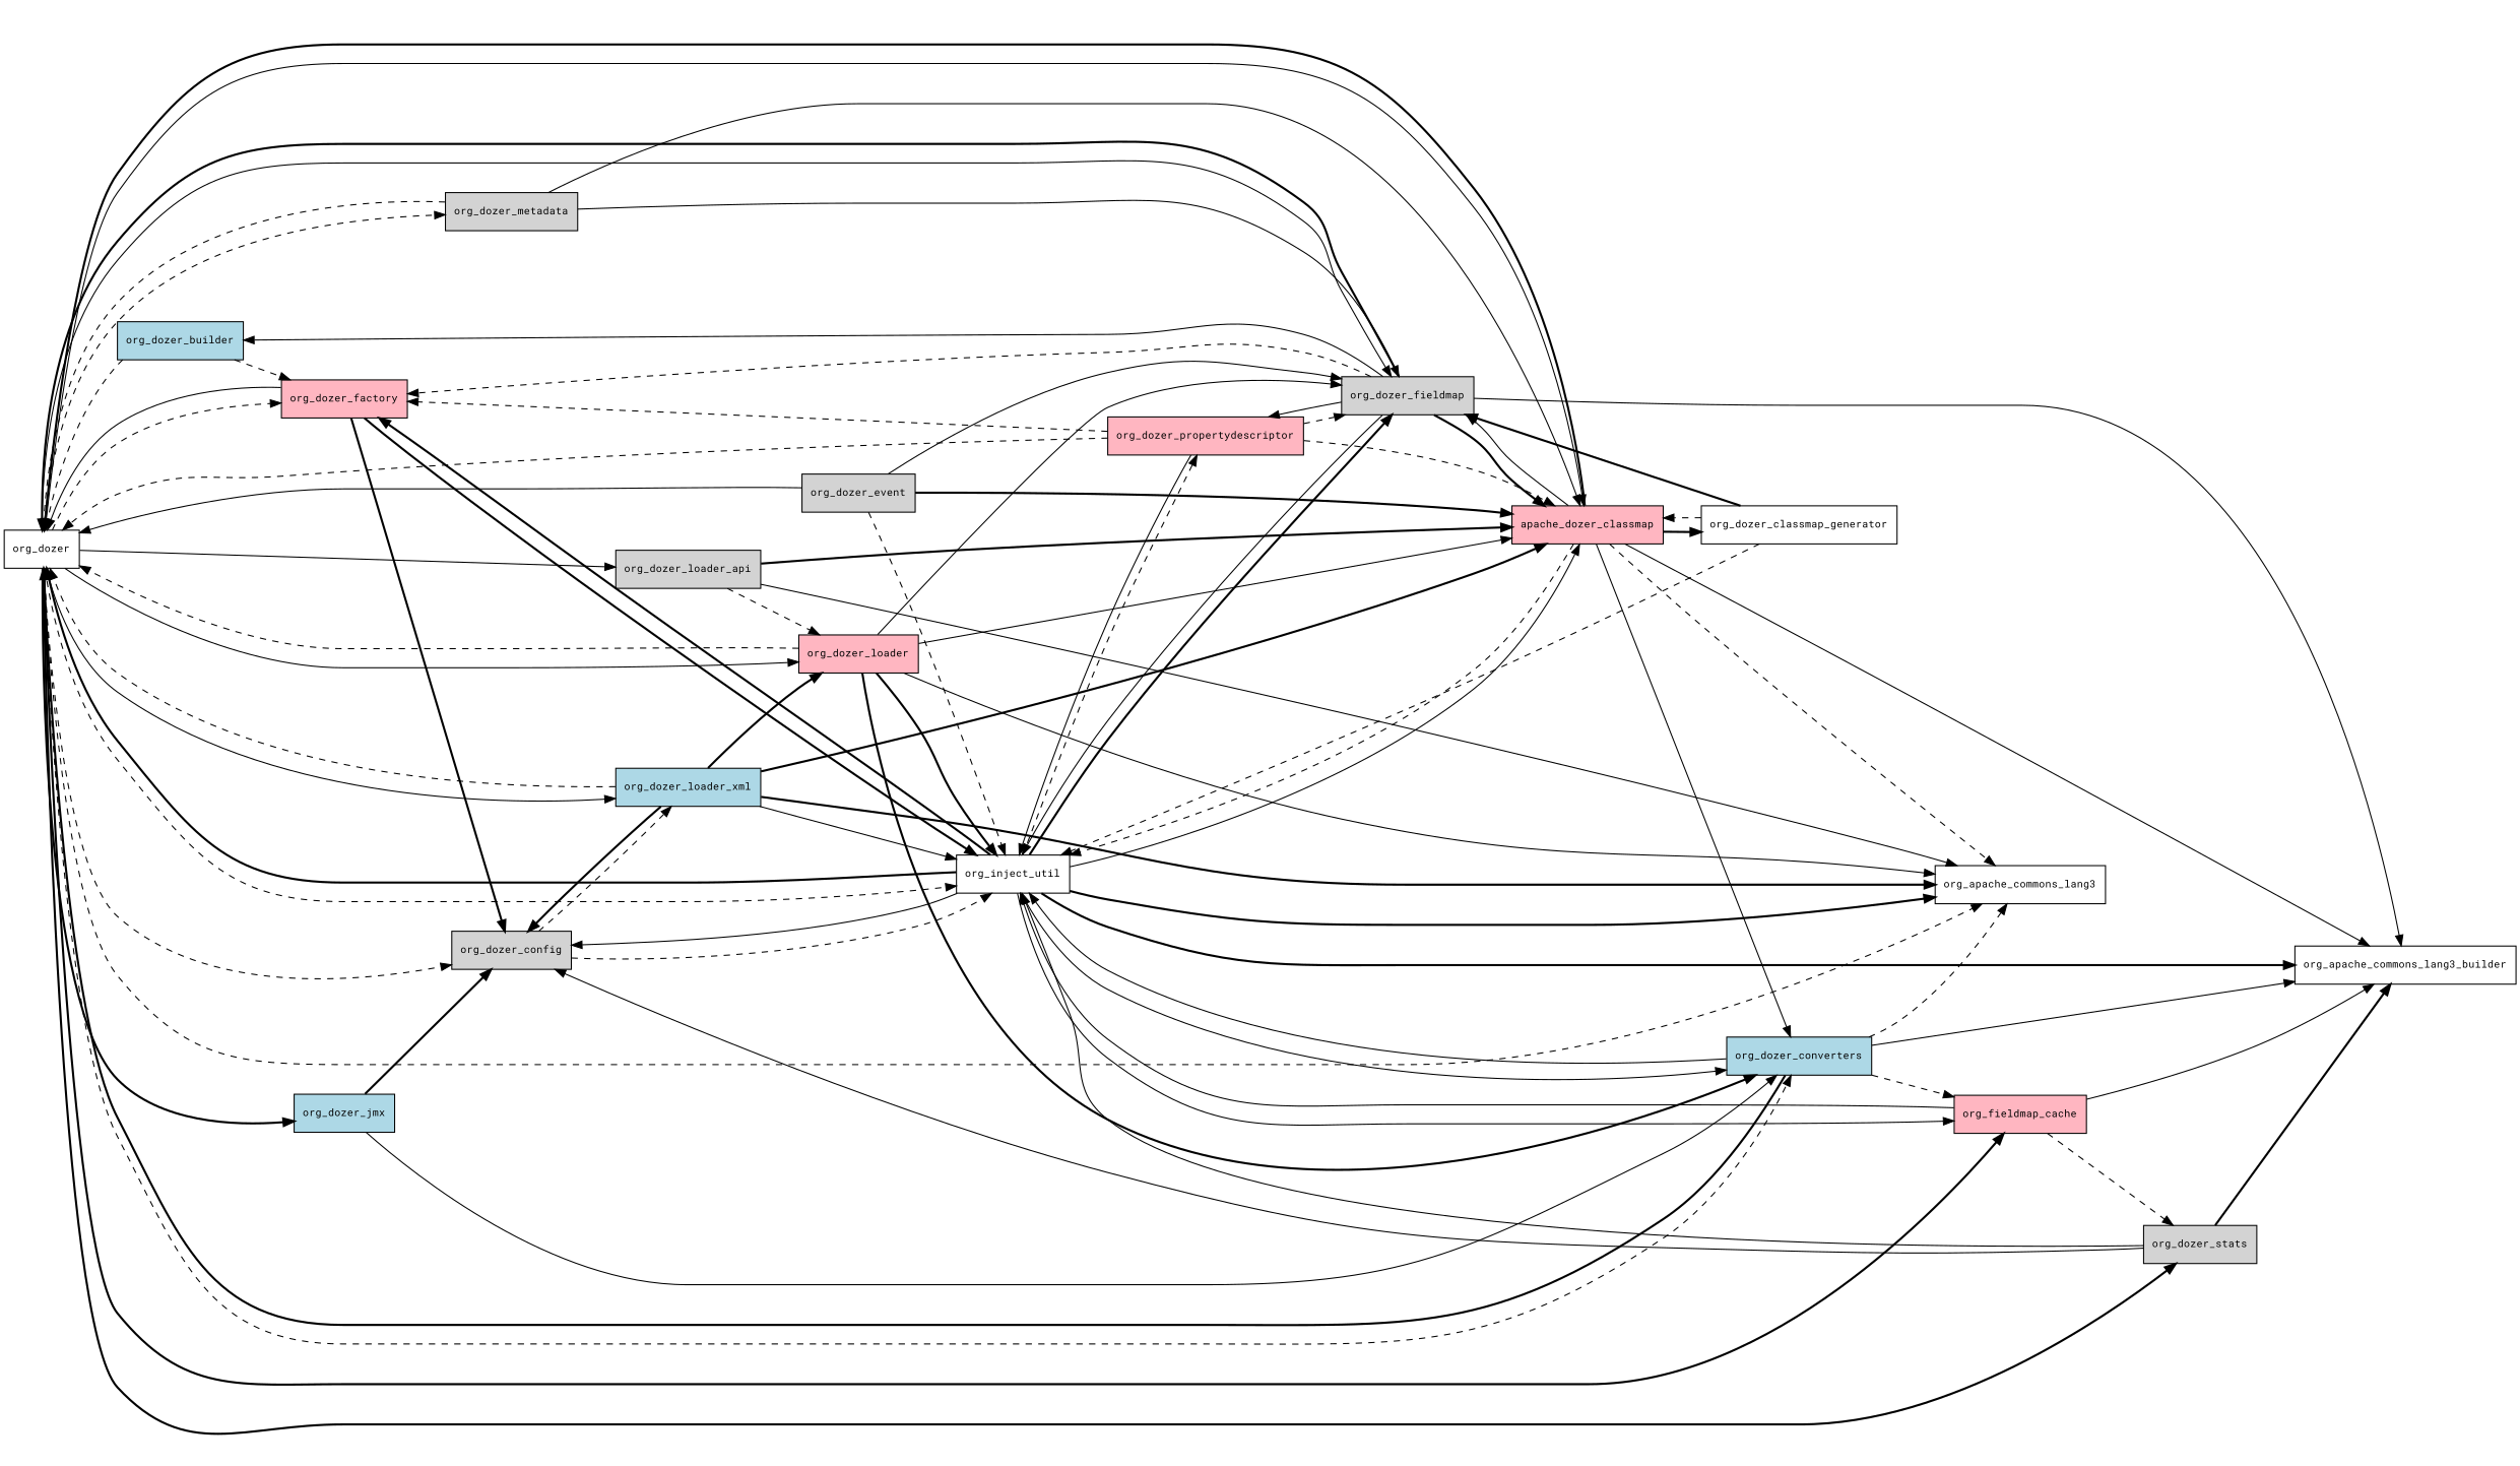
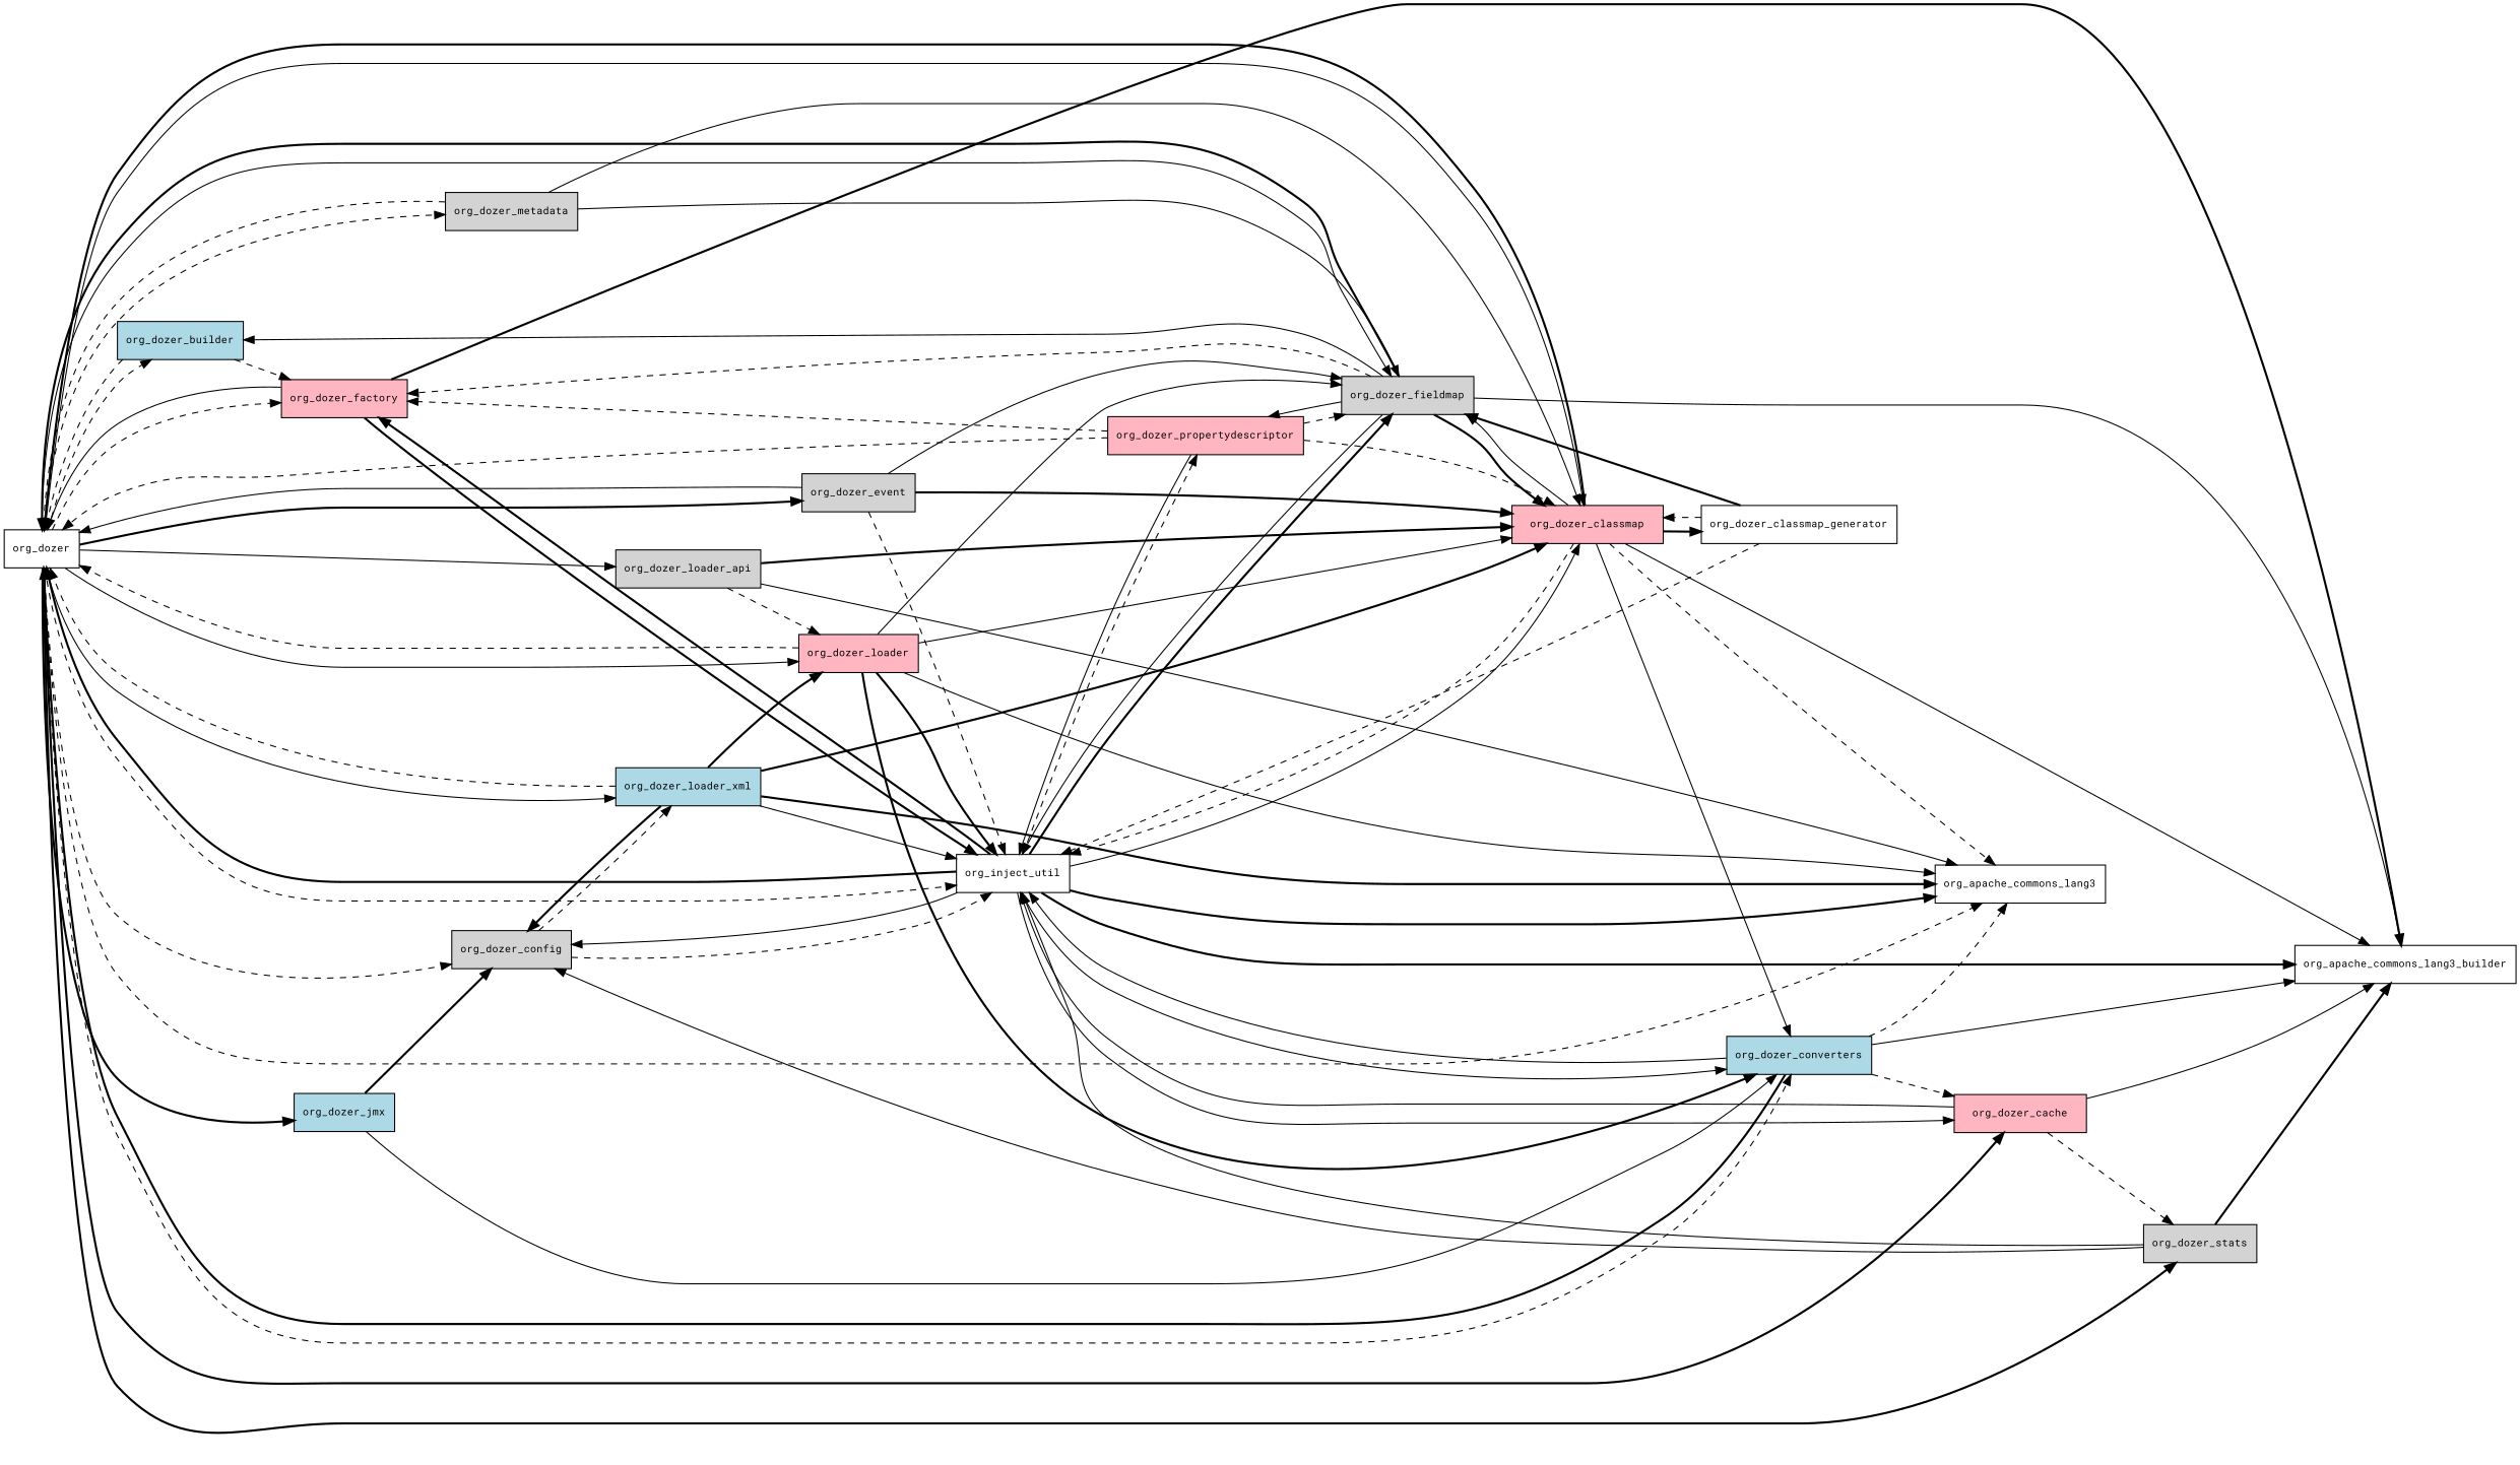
  digraph {
    fontname="Roboto Mono"
    rankdir=LR
    node [fillcolor=lightgrey fontname="Roboto Mono" fontsize=10.0 shape=box style=filled]
    edge [fontname="Roboto Mono" style=solid]
    org_dozer [fillcolor=white]
    org_apache_commons_lang3 [fillcolor=white]
    org_dozer_builder [fillcolor=lightblue]
-   org_dozer_cache [fillcolor=lightpink label=org_fieldmap_cache]
-   org_dozer_classmap [fillcolor=lightpink label=apache_dozer_classmap]
+   org_dozer_cache [fillcolor=lightpink]
+   org_dozer_classmap [fillcolor=lightpink]
    org_dozer_config
    org_dozer_converters [fillcolor=lightblue]
    org_dozer_event
    org_dozer_factory [fillcolor=lightpink]
    org_dozer_fieldmap
    org_dozer_jmx [fillcolor=lightblue]
    org_dozer_loader [fillcolor=lightpink]
    org_dozer_loader_api
    org_dozer_loader_xml [fillcolor=lightblue]
    org_dozer_metadata
    org_dozer_stats
    n17 [fillcolor=white label=org_inject_util]
    org_apache_commons_lang3_builder [fillcolor=white]
    org_dozer_classmap_generator [fillcolor=white]
    org_dozer_propertydescriptor [fillcolor=lightpink]
    org_dozer -> org_apache_commons_lang3 [style=dashed]
+   org_dozer -> org_dozer_builder [style=dashed]
    org_dozer -> org_dozer_cache [style=bold]
    org_dozer -> org_dozer_classmap
    org_dozer -> org_dozer_config [style=dashed]
    org_dozer -> org_dozer_converters [style=dashed]
+   org_dozer -> org_dozer_event [style=bold]
    org_dozer -> org_dozer_factory [style=dashed]
    org_dozer -> org_dozer_fieldmap
    org_dozer -> org_dozer_jmx [style=bold]
    org_dozer -> org_dozer_loader
    org_dozer -> org_dozer_loader_api
    org_dozer -> org_dozer_loader_xml
    org_dozer -> org_dozer_metadata [style=dashed]
    org_dozer -> org_dozer_stats [style=bold]
    org_dozer -> n17 [style=dashed]
    org_dozer_builder -> org_dozer [style=dashed]
    org_dozer_builder -> org_dozer_factory [style=dashed]
    org_dozer_cache -> org_dozer_stats [style=dashed]
    org_dozer_cache -> n17
    org_dozer_cache -> org_apache_commons_lang3_builder
    org_dozer_classmap -> org_dozer [style=bold]
    org_dozer_classmap -> org_apache_commons_lang3 [style=dashed]
    org_dozer_classmap -> org_dozer_converters
    org_dozer_classmap -> org_dozer_fieldmap
    org_dozer_classmap -> n17 [style=dashed]
    org_dozer_classmap -> org_apache_commons_lang3_builder
    org_dozer_classmap -> org_dozer_classmap_generator [style=bold]
    org_dozer_config -> org_dozer_loader_xml [style=dashed]
    org_dozer_config -> n17 [style=dashed]
    org_dozer_converters -> org_dozer [style=bold]
    org_dozer_converters -> org_apache_commons_lang3 [style=dashed]
    org_dozer_converters -> org_dozer_cache [style=dashed]
    org_dozer_converters -> n17
    org_dozer_converters -> org_apache_commons_lang3_builder
    org_dozer_event -> org_dozer
    org_dozer_event -> org_dozer_classmap [style=bold]
    org_dozer_event -> org_dozer_fieldmap
    org_dozer_event -> n17 [style=dashed]
    org_dozer_factory -> org_dozer
-   org_dozer_factory -> org_dozer_config [style=bold]
+   org_dozer_factory -> org_apache_commons_lang3_builder [style=bold]
    org_dozer_factory -> n17 [style=bold]
    org_dozer_fieldmap -> org_dozer [style=bold]
    org_dozer_fieldmap -> org_dozer_builder
    org_dozer_fieldmap -> org_dozer_classmap [style=bold]
    org_dozer_fieldmap -> org_dozer_factory [style=dashed]
    org_dozer_fieldmap -> n17
    org_dozer_fieldmap -> org_apache_commons_lang3_builder
    org_dozer_fieldmap -> org_dozer_propertydescriptor
    org_dozer_jmx -> org_dozer_config [style=bold]
    org_dozer_jmx -> org_dozer_converters
    org_dozer_loader -> org_dozer [style=dashed]
    org_dozer_loader -> org_apache_commons_lang3
    org_dozer_loader -> org_dozer_classmap
    org_dozer_loader -> org_dozer_converters [style=bold]
    org_dozer_loader -> org_dozer_fieldmap
    org_dozer_loader -> n17 [style=bold]
    org_dozer_loader_api -> org_apache_commons_lang3
    org_dozer_loader_api -> org_dozer_classmap [style=bold]
    org_dozer_loader_api -> org_dozer_loader [style=dashed]
    org_dozer_loader_xml -> org_dozer [style=dashed]
    org_dozer_loader_xml -> org_apache_commons_lang3 [style=bold]
    org_dozer_loader_xml -> org_dozer_classmap [style=bold]
    org_dozer_loader_xml -> org_dozer_config [style=bold]
    org_dozer_loader_xml -> org_dozer_loader [style=bold]
    org_dozer_loader_xml -> n17
    org_dozer_metadata -> org_dozer [style=dashed]
    org_dozer_metadata -> org_dozer_classmap
    org_dozer_metadata -> org_dozer_fieldmap
    org_dozer_stats -> org_dozer_config
    org_dozer_stats -> n17
    org_dozer_stats -> org_apache_commons_lang3_builder [style=bold]
    n17 -> org_dozer [style=bold]
    n17 -> org_apache_commons_lang3 [style=bold]
    n17 -> org_dozer_cache
    n17 -> org_dozer_classmap
    n17 -> org_dozer_config
    n17 -> org_dozer_converters
    n17 -> org_dozer_factory [style=bold]
    n17 -> org_dozer_fieldmap [style=bold]
    n17 -> org_apache_commons_lang3_builder [style=bold]
    n17 -> org_dozer_propertydescriptor [style=dashed]
    org_dozer_classmap_generator -> org_dozer_classmap [style=dashed]
    org_dozer_classmap_generator -> org_dozer_fieldmap [style=bold]
    org_dozer_classmap_generator -> n17 [style=dashed]
    org_dozer_propertydescriptor -> org_dozer [style=dashed]
    org_dozer_propertydescriptor -> org_dozer_classmap [style=dashed]
    org_dozer_propertydescriptor -> org_dozer_factory [style=dashed]
    org_dozer_propertydescriptor -> org_dozer_fieldmap [style=dashed]
    org_dozer_propertydescriptor -> n17
  }
